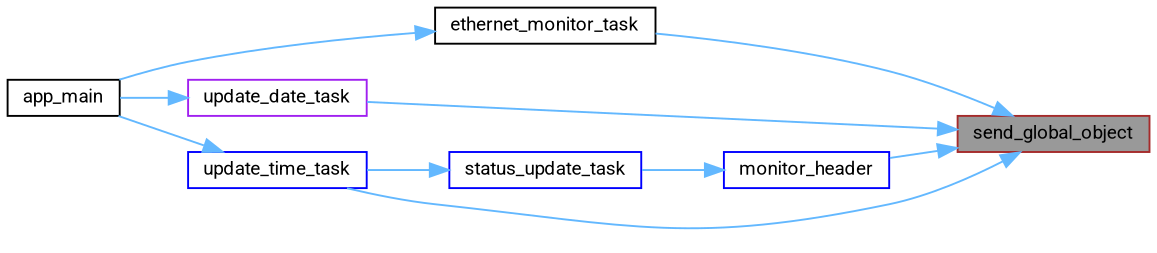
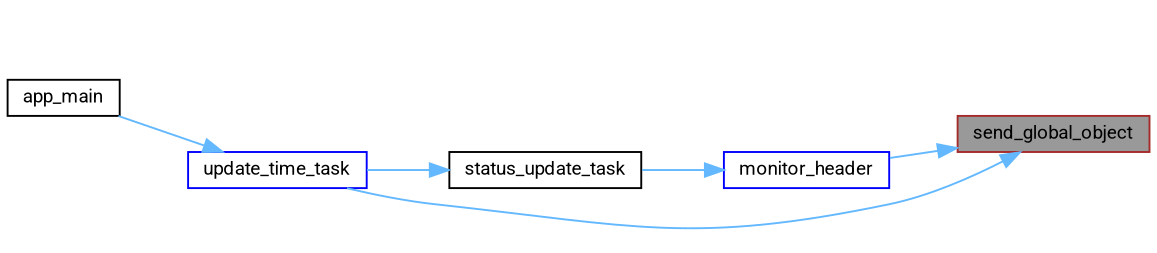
  digraph {
    fontname=Roboto
    rankdir=RL
    node [color=blue fillcolor=white fontname=Roboto fontsize=10 shape=box style=filled]
    edge [color=steelblue1 dir=back fontname=Roboto fontsize=10 labelfontname=Helvetica labelfontsize=10 style=solid]
    n1 [color=brown fillcolor=grey60 fontcolor=black height=0.2 label=send_global_object width=0.4]
-   n2 [color=black height=0.2 label=ethernet_monitor_task width=0.4]
-   n3 [color=purple height=0.2 label=update_date_task width=0.4]
    n4 [height=0.2 label=monitor_header width=0.4]
    n5 [height=0.2 label=update_time_task width=0.4]
    n6 [color=black height=0.2 label=app_main width=0.4]
-   n7 [height=0.2 label=status_update_task width=0.4]
-   n1 -> n2
-   n1 -> n3
+   n7 [color=black height=0.2 label=status_update_task width=0.4]
    n1 -> n4
    n1 -> n5
-   n2 -> n6
-   n3 -> n6
    n4 -> n7
    n5 -> n6
    n7 -> n5
  }
